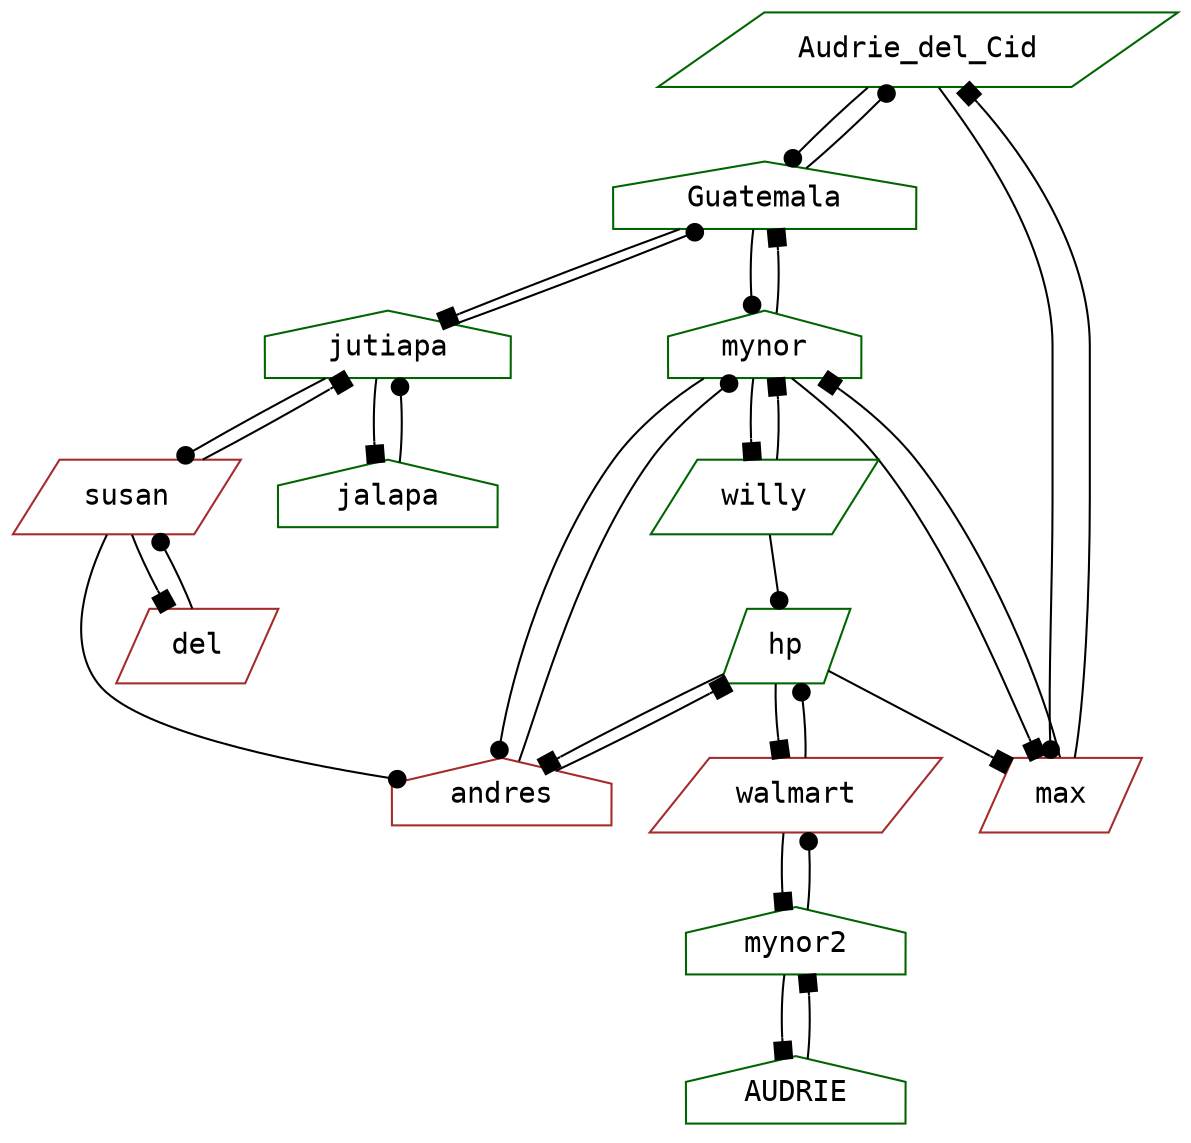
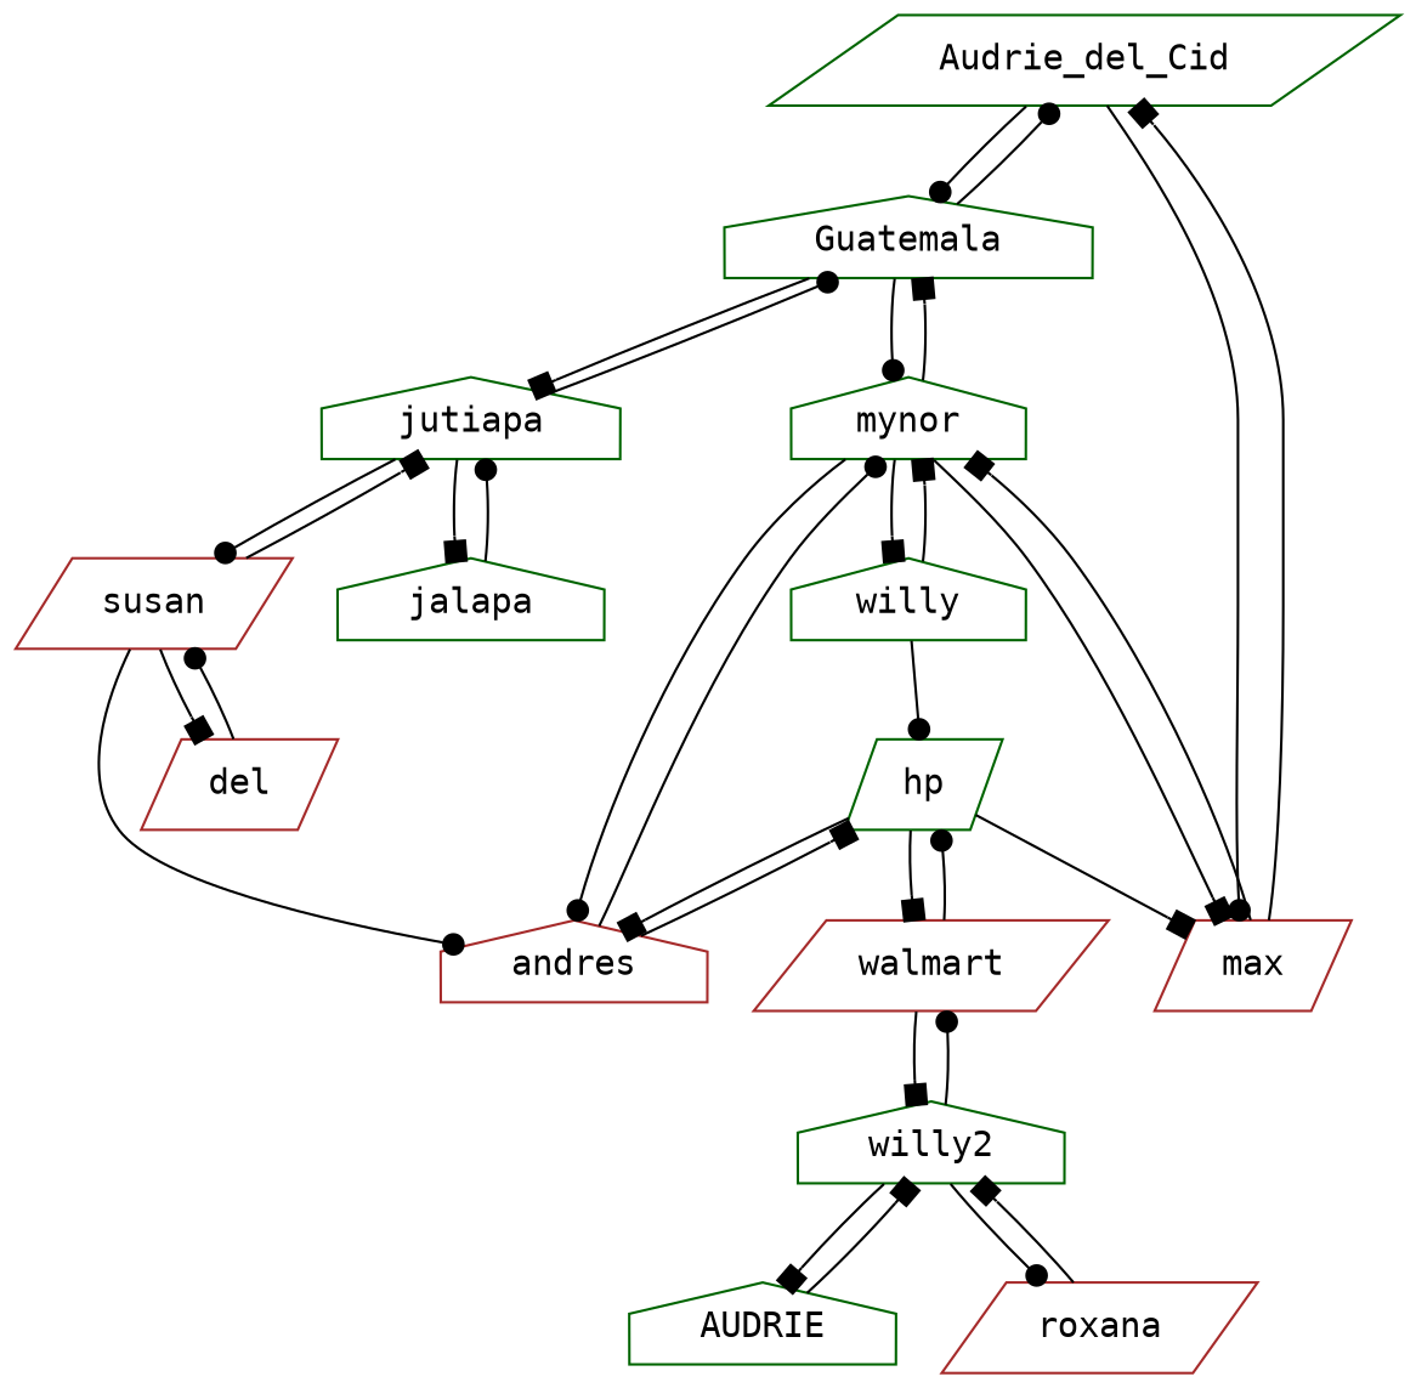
  digraph {
    fontname="DejaVu Sans Mono"
    node [color=darkgreen fontname="DejaVu Sans Mono" shape=house]
    edge [arrowhead=box fontname="DejaVu Sans Mono"]
    n1 [label=Audrie_del_Cid shape=parallelogram]
    n2 [label=Guatemala]
    n3 [color=brown label=max shape=parallelogram]
    n4 [label=jutiapa]
    n5 [label=mynor]
    jalapa
    n7 [color=brown label=susan shape=parallelogram]
    n8 [color=brown label=andres]
-   n9 [label=willy shape=parallelogram]
+   n9 [label=willy]
    n10 [color=brown label=del shape=parallelogram]
    n11 [label=hp shape=parallelogram]
    walmart [color=brown shape=parallelogram]
-   n13 [label=mynor2]
+   n13 [label=willy2]
    n14 [label=AUDRIE]
+   n15 [color=brown label=roxana shape=parallelogram]
    n1 -> n2 [arrowhead=dot]
    n1 -> n3 [arrowhead=dot]
    n2 -> n1 [arrowhead=dot]
    n2 -> n4
    n2 -> n5 [arrowhead=dot]
    n3 -> n1
    n3 -> n5
    n4 -> n2 [arrowhead=dot]
    n4 -> jalapa
    n4 -> n7 [arrowhead=dot]
    n5 -> n2
    n5 -> n3
    n5 -> n8 [arrowhead=dot]
    n5 -> n9
    jalapa -> n4 [arrowhead=dot]
    n7 -> n4
    n7 -> n8 [arrowhead=dot]
    n7 -> n10
    n8 -> n5 [arrowhead=dot]
    n8 -> n11
    n9 -> n5
    n9 -> n11 [arrowhead=dot]
    n10 -> n7 [arrowhead=dot]
    n11 -> n3
    n11 -> n8
    n11 -> walmart
    walmart -> n11 [arrowhead=dot]
    walmart -> n13
    n13 -> walmart [arrowhead=dot]
    n13 -> n14
+   n13 -> n15 [arrowhead=dot]
    n14 -> n13
+   n15 -> n13
  }
